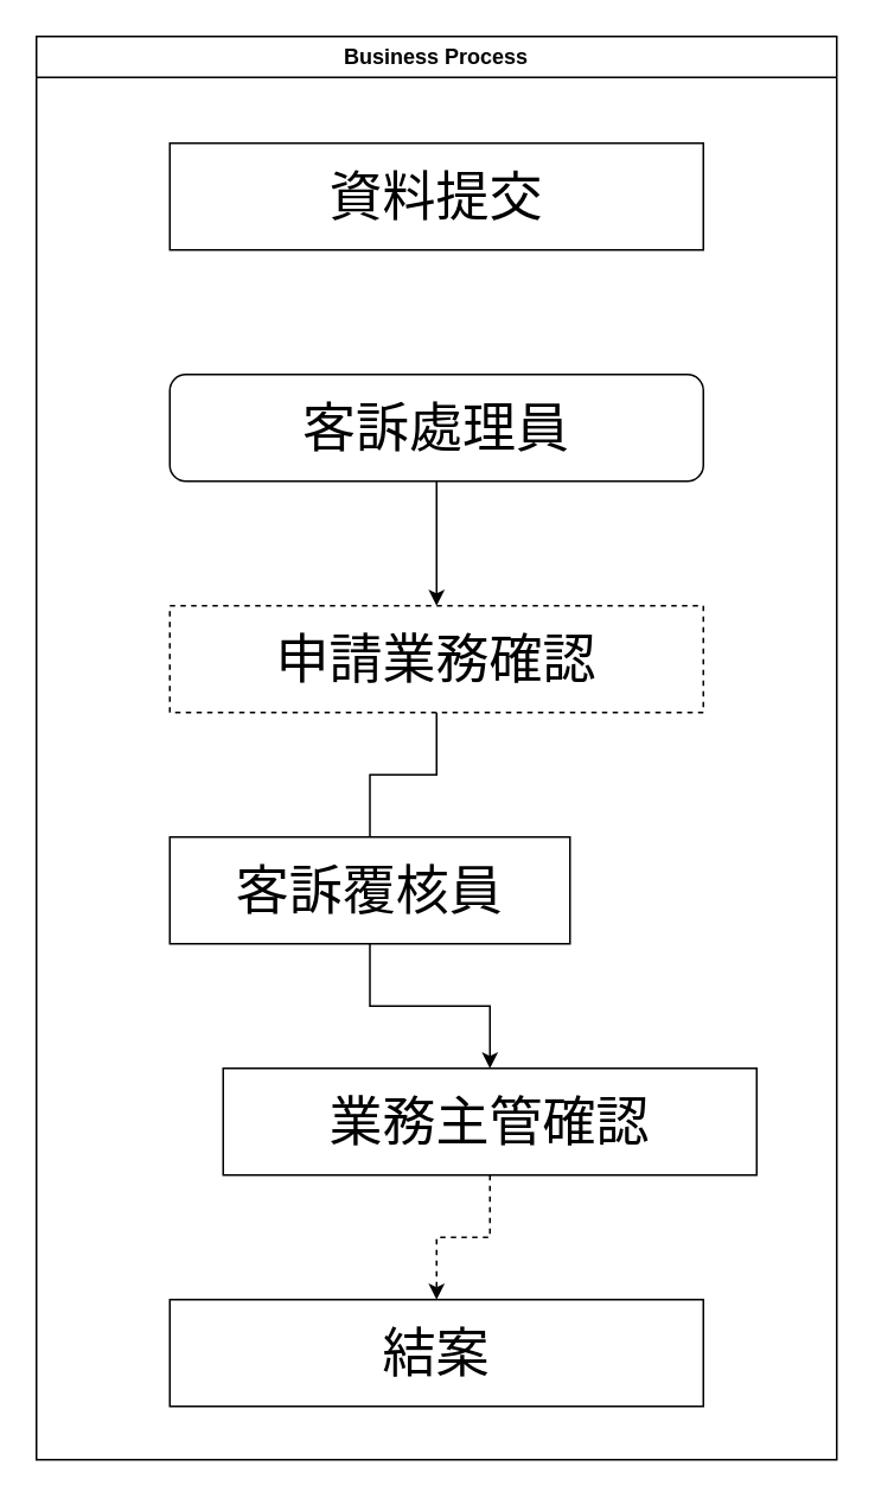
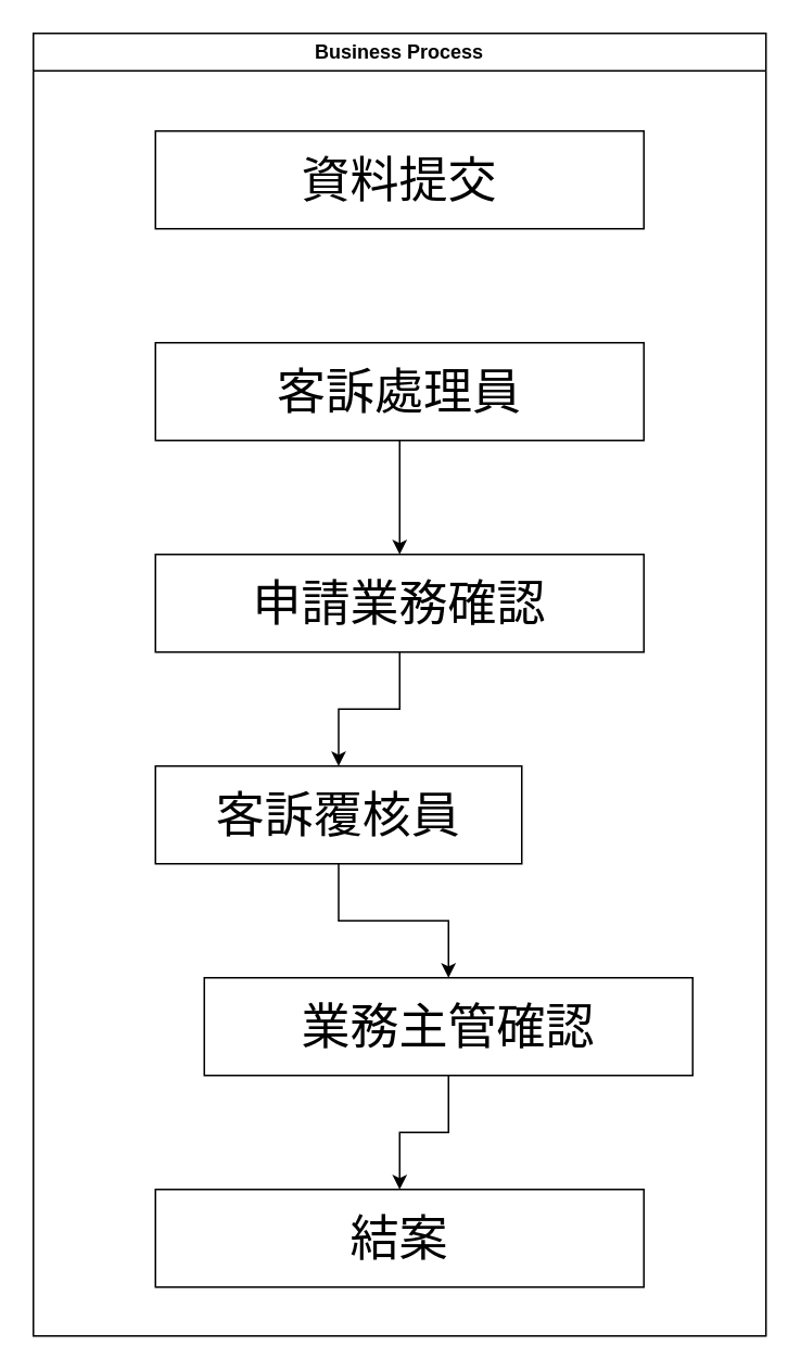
  <mxCell id="0" />
  <mxCell id="1" parent="0" />
  <mxCell id="2" value="Business Process" style="swimlane;whiteSpace=wrap;html=1;" parent="1" vertex="1"><mxGeometry x="20" y="20" width="450" height="800" as="geometry" /></mxCell>
  <mxCell id="3" value="結案" style="rounded=0;whiteSpace=wrap;html=1;fontSize=30;" parent="2" vertex="1"><mxGeometry x="75" y="710" width="300" height="60" as="geometry" /></mxCell>
- <mxCell id="4" style="edgeStyle=orthogonalEdgeStyle;rounded=0;orthogonalLoop=1;jettySize=auto;html=1;entryX=0.5;entryY=0;entryDx=0;entryDy=0;dashed=1;" parent="2" source="5" target="3" edge="1"><mxGeometry relative="1" as="geometry" /></mxCell>
+ <mxCell id="4" style="edgeStyle=orthogonalEdgeStyle;rounded=0;orthogonalLoop=1;jettySize=auto;html=1;entryX=0.5;entryY=0;entryDx=0;entryDy=0;" parent="2" source="5" target="3" edge="1"><mxGeometry relative="1" as="geometry" /></mxCell>
  <mxCell id="5" value="業務主管確認" style="rounded=0;whiteSpace=wrap;html=1;fontSize=30;" parent="2" vertex="1"><mxGeometry x="105" y="580" width="300" height="60" as="geometry" /></mxCell>
  <mxCell id="6" value="資料提交" style="rounded=0;whiteSpace=wrap;html=1;fontSize=30;" parent="2" vertex="1"><mxGeometry x="75" y="60" width="300" height="60" as="geometry" /></mxCell>
  <mxCell id="7" value="" style="edgeStyle=orthogonalEdgeStyle;rounded=0;orthogonalLoop=1;jettySize=auto;html=1;" parent="2" source="8" target="10" edge="1"><mxGeometry relative="1" as="geometry" /></mxCell>
- <mxCell id="8" value="客訴處理員" style="whiteSpace=wrap;html=1;fontSize=30;rounded=1;" parent="2" vertex="1"><mxGeometry x="75" y="190" width="300" height="60" as="geometry" /></mxCell>
- <mxCell id="9" value="" style="edgeStyle=orthogonalEdgeStyle;rounded=0;orthogonalLoop=1;jettySize=auto;html=1;endArrow=none;" parent="2" source="10" target="12" edge="1"><mxGeometry relative="1" as="geometry" /></mxCell>
- <mxCell id="10" value="申請業務確認" style="rounded=0;whiteSpace=wrap;html=1;fontSize=30;dashed=1;" parent="2" vertex="1"><mxGeometry x="75" y="320" width="300" height="60" as="geometry" /></mxCell>
+ <mxCell id="8" value="客訴處理員" style="rounded=0;whiteSpace=wrap;html=1;fontSize=30;" parent="2" vertex="1"><mxGeometry x="75" y="190" width="300" height="60" as="geometry" /></mxCell>
+ <mxCell id="9" value="" style="edgeStyle=orthogonalEdgeStyle;rounded=0;orthogonalLoop=1;jettySize=auto;html=1;" parent="2" source="10" target="12" edge="1"><mxGeometry relative="1" as="geometry" /></mxCell>
+ <mxCell id="10" value="申請業務確認" style="rounded=0;whiteSpace=wrap;html=1;fontSize=30;" parent="2" vertex="1"><mxGeometry x="75" y="320" width="300" height="60" as="geometry" /></mxCell>
  <mxCell id="11" value="" style="edgeStyle=orthogonalEdgeStyle;rounded=0;orthogonalLoop=1;jettySize=auto;html=1;" parent="2" source="12" target="5" edge="1"><mxGeometry relative="1" as="geometry" /></mxCell>
  <mxCell id="12" value="客訴覆核員" style="rounded=0;whiteSpace=wrap;html=1;fontSize=30;" parent="2" vertex="1"><mxGeometry x="75" y="450" width="225" height="60" as="geometry" /></mxCell>
